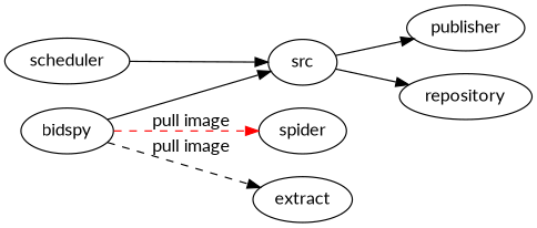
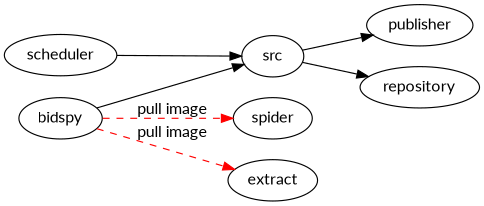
  digraph {
    fontname=Lato
    rankdir=LR
    node [fontname=Lato]
    edge [fontname=Lato]
    n1 [label=bidspy]
    n2 [label=src]
    n3 [label=spider]
    n4 [label=extract]
    n5 [label=publisher]
    n6 [label=repository]
    n7 [label=scheduler]
    n1 -> n2
    n1 -> n3 [color=red label="pull image" style=dashed]
-   n1 -> n4 [color=black label="pull image" style=dashed]
+   n1 -> n4 [color=red label="pull image" style=dashed]
    n2 -> n5
    n2 -> n6
    n7 -> n2
  }
